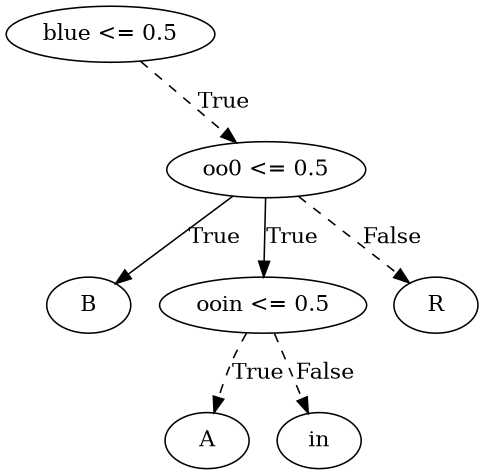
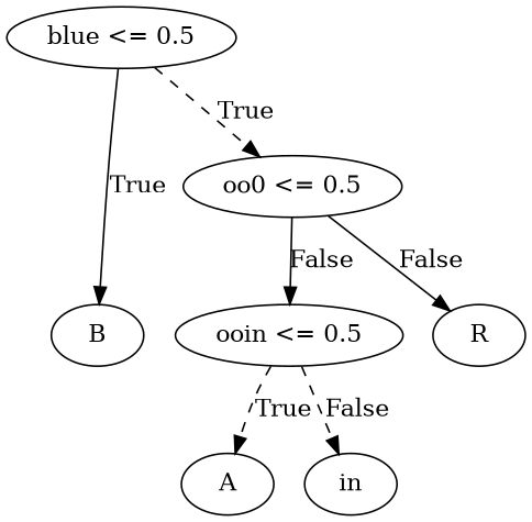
  digraph {
    edge [style=dashed]
    n1 [label="blue <= 0.5"]
    n2 [label=B]
    n3 [label="oo0 <= 0.5"]
    n4 [label="ooin <= 0.5"]
    n5 [label=R]
    n6 [label=A]
    n7 [label=in]
-   n3 -> n2 [label=True style=""]
+   n1 -> n2 [label=True style=""]
    n1 -> n3 [label=True]
-   n3 -> n4 [label=True style=""]
-   n3 -> n5 [label=False]
+   n3 -> n4 [label=False style=""]
+   n3 -> n5 [label=False style=solid]
    n4 -> n6 [label=True]
    n4 -> n7 [label=False]
  }
